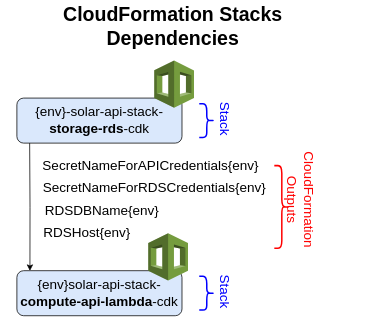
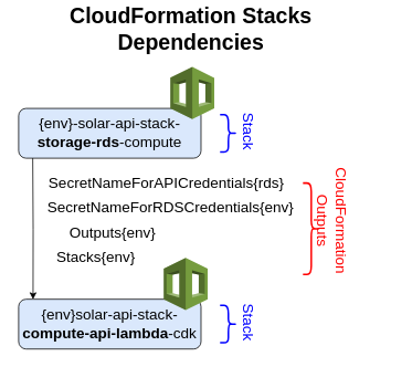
  <mxCell id="0" />
  <mxCell id="1" parent="0" />
  <mxCell id="2" style="edgeStyle=orthogonalEdgeStyle;rounded=0;orthogonalLoop=1;jettySize=auto;html=1;exitX=0.25;exitY=1;exitDx=0;exitDy=0;entryX=0.079;entryY=0.004;entryDx=0;entryDy=0;entryPerimeter=0;" edge="1" parent="1" target="4"><mxGeometry relative="1" as="geometry"><mxPoint x="39" y="190" as="sourcePoint" /><mxPoint x="39" y="380" as="targetPoint" /></mxGeometry></mxCell>
- <mxCell id="3" value="{env}-solar-api-stack-&lt;b&gt;storage-rds&lt;/b&gt;-cdk" style="rounded=1;whiteSpace=wrap;html=1;fontSize=18;fillColor=#dae8fc;strokeColor=#000000;" parent="1" vertex="1"><mxGeometry x="22" y="130" width="220" height="60" as="geometry" /></mxCell>
+ <mxCell id="3" value="{env}-solar-api-stack-&lt;b&gt;storage-rds&lt;/b&gt;-compute" style="rounded=1;whiteSpace=wrap;html=1;fontSize=18;fillColor=#dae8fc;strokeColor=#000000;" parent="1" vertex="1"><mxGeometry x="22" y="130" width="220" height="60" as="geometry" /></mxCell>
  <mxCell id="4" value="{env}solar-api-stack-&lt;b&gt;compute-api-lambda&lt;/b&gt;-cdk" style="rounded=1;whiteSpace=wrap;html=1;fontSize=18;fillColor=#dae8fc;strokeColor=#000000;" parent="1" vertex="1"><mxGeometry x="22" y="360" width="220" height="60" as="geometry" /></mxCell>
- <mxCell id="5" value="SecretNameForAPICredentials{env}" style="text;html=1;align=center;verticalAlign=middle;resizable=0;points=[];autosize=1;strokeColor=none;fillColor=none;fontSize=18;fontColor=#000000;" parent="1" vertex="1"><mxGeometry x="45" y="200" width="310" height="40" as="geometry" /></mxCell>
- <mxCell id="6" value="RDSDBName{env}" style="text;html=1;align=center;verticalAlign=middle;resizable=0;points=[];autosize=1;strokeColor=none;fillColor=none;fontSize=18;fontColor=#000000;" parent="1" vertex="1"><mxGeometry x="45" y="260" width="180" height="40" as="geometry" /></mxCell>
- <mxCell id="7" value="RDSHost{env}" style="text;html=1;align=center;verticalAlign=middle;resizable=0;points=[];autosize=1;strokeColor=none;fillColor=none;fontSize=18;fontColor=#000000;" parent="1" vertex="1"><mxGeometry x="45" y="290" width="140" height="40" as="geometry" /></mxCell>
+ <mxCell id="5" value="SecretNameForAPICredentials{rds}" style="text;html=1;align=center;verticalAlign=middle;resizable=0;points=[];autosize=1;strokeColor=none;fillColor=none;fontSize=18;fontColor=#000000;" parent="1" vertex="1"><mxGeometry x="45" y="200" width="310" height="40" as="geometry" /></mxCell>
+ <mxCell id="6" value="Outputs{env}" style="text;html=1;align=center;verticalAlign=middle;resizable=0;points=[];autosize=1;strokeColor=none;fillColor=none;fontSize=18;fontColor=#000000;" parent="1" vertex="1"><mxGeometry x="45" y="260" width="180" height="40" as="geometry" /></mxCell>
+ <mxCell id="7" value="Stacks{env}" style="text;html=1;align=center;verticalAlign=middle;resizable=0;points=[];autosize=1;strokeColor=none;fillColor=none;fontSize=18;fontColor=#000000;" parent="1" vertex="1"><mxGeometry x="45" y="290" width="140" height="40" as="geometry" /></mxCell>
  <mxCell id="8" value="SecretNameForRDSCredentials{env}" style="text;html=1;align=center;verticalAlign=middle;resizable=0;points=[];autosize=1;strokeColor=none;fillColor=none;fontSize=18;fontColor=#000000;" parent="1" vertex="1"><mxGeometry x="45" y="230" width="320" height="40" as="geometry" /></mxCell>
  <mxCell id="9" value="" style="outlineConnect=0;dashed=0;verticalLabelPosition=bottom;verticalAlign=top;align=center;html=1;shape=mxgraph.aws3.cloudformation;fillColor=#759C3E;gradientColor=none;strokeColor=#000000;fontSize=18;fontColor=#000000;" parent="1" vertex="1"><mxGeometry x="197" y="310" width="53" height="63" as="geometry" /></mxCell>
  <mxCell id="10" value="" style="shape=curlyBracket;whiteSpace=wrap;html=1;rounded=1;flipH=1;strokeColor=#0000FF;strokeWidth=2;fontSize=18;fontColor=#FF0000;size=0.5;" parent="1" vertex="1"><mxGeometry x="265" y="137.5" width="20" height="45" as="geometry" /></mxCell>
  <mxCell id="11" value="CloudFormation&lt;br&gt;Outputs" style="text;html=1;align=center;verticalAlign=middle;resizable=0;points=[];autosize=1;strokeColor=none;fillColor=none;fontSize=18;fontColor=#FF0000;rotation=90;" parent="1" vertex="1"><mxGeometry x="325" y="235" width="150" height="60" as="geometry" /></mxCell>
  <mxCell id="12" value="" style="outlineConnect=0;dashed=0;verticalLabelPosition=bottom;verticalAlign=top;align=center;html=1;shape=mxgraph.aws3.cloudformation;fillColor=#759C3E;gradientColor=none;strokeColor=#000000;fontSize=18;fontColor=#000000;" parent="1" vertex="1"><mxGeometry x="205" y="80" width="53" height="63" as="geometry" /></mxCell>
  <mxCell id="13" value="Stack" style="text;html=1;align=center;verticalAlign=middle;resizable=0;points=[];autosize=1;strokeColor=none;fillColor=none;fontSize=18;fontColor=#0000FF;rotation=90;" vertex="1" parent="1"><mxGeometry x="265" y="137.5" width="70" height="40" as="geometry" /></mxCell>
  <mxCell id="14" value="" style="shape=curlyBracket;whiteSpace=wrap;html=1;rounded=1;flipH=1;strokeColor=#FF0000;strokeWidth=2;fontSize=18;fontColor=#0000FF;size=0.5;" vertex="1" parent="1"><mxGeometry x="365" y="220" width="20" height="110" as="geometry" /></mxCell>
  <mxCell id="15" value="" style="shape=curlyBracket;whiteSpace=wrap;html=1;rounded=1;flipH=1;strokeColor=#0000FF;strokeWidth=2;fontSize=18;fontColor=#FF0000;size=0.5;" vertex="1" parent="1"><mxGeometry x="265" y="367.5" width="20" height="45" as="geometry" /></mxCell>
  <mxCell id="16" value="Stack" style="text;html=1;align=center;verticalAlign=middle;resizable=0;points=[];autosize=1;strokeColor=none;fillColor=none;fontSize=18;fontColor=#0000FF;rotation=90;" vertex="1" parent="1"><mxGeometry x="265" y="367.5" width="70" height="40" as="geometry" /></mxCell>
  <mxCell id="17" value="CloudFormation Stacks Dependencies" style="text;html=1;strokeColor=none;fillColor=none;align=center;verticalAlign=middle;whiteSpace=wrap;rounded=0;fontColor=#000000;fontSize=26;fontStyle=1" vertex="1" parent="1"><mxGeometry x="20" y="20" width="420" height="30" as="geometry" /></mxCell>
